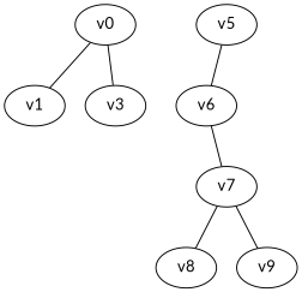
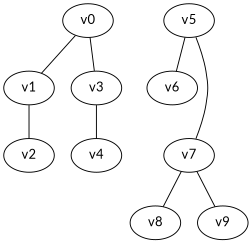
  graph {
    fontname=Lato
    node [fontname=Lato]
    edge [fontname=Lato]
    v0
    v1
    v3
+   v2
+   v4
    v5
    v6
    v7
    v8
    v9
    v0 -- v1
    v0 -- v3
+   v1 -- v2
+   v3 -- v4
    v5 -- v6
-   v6 -- v7
+   v5 -- v7
    v7 -- v8
    v7 -- v9
  }
